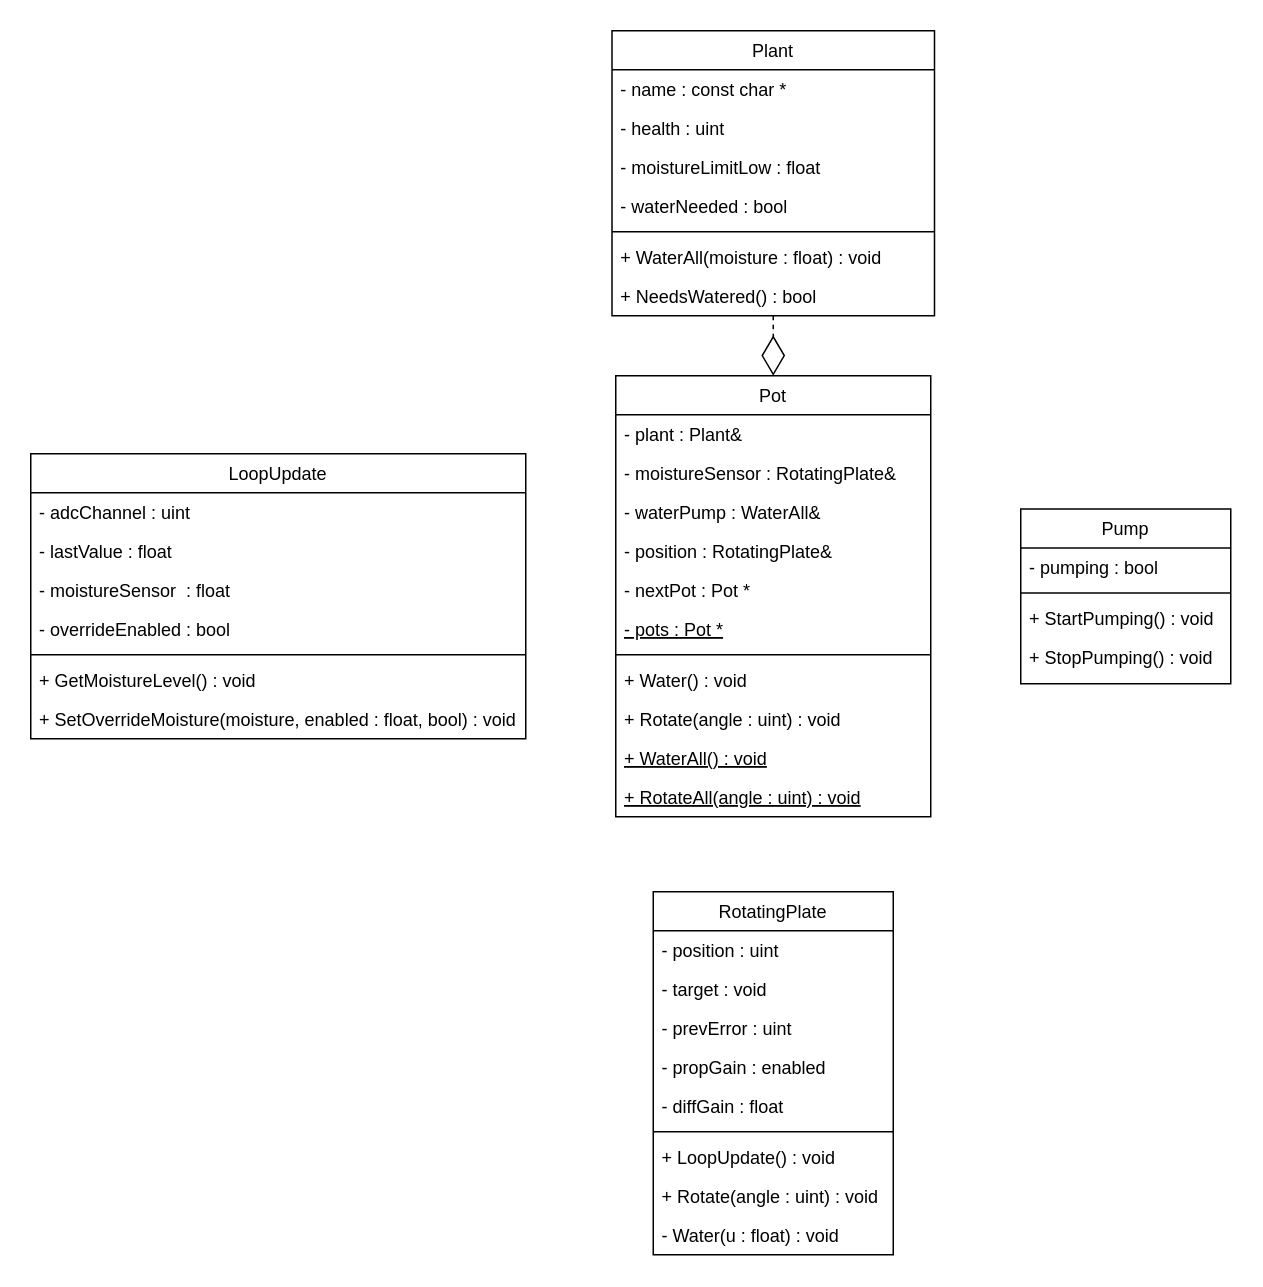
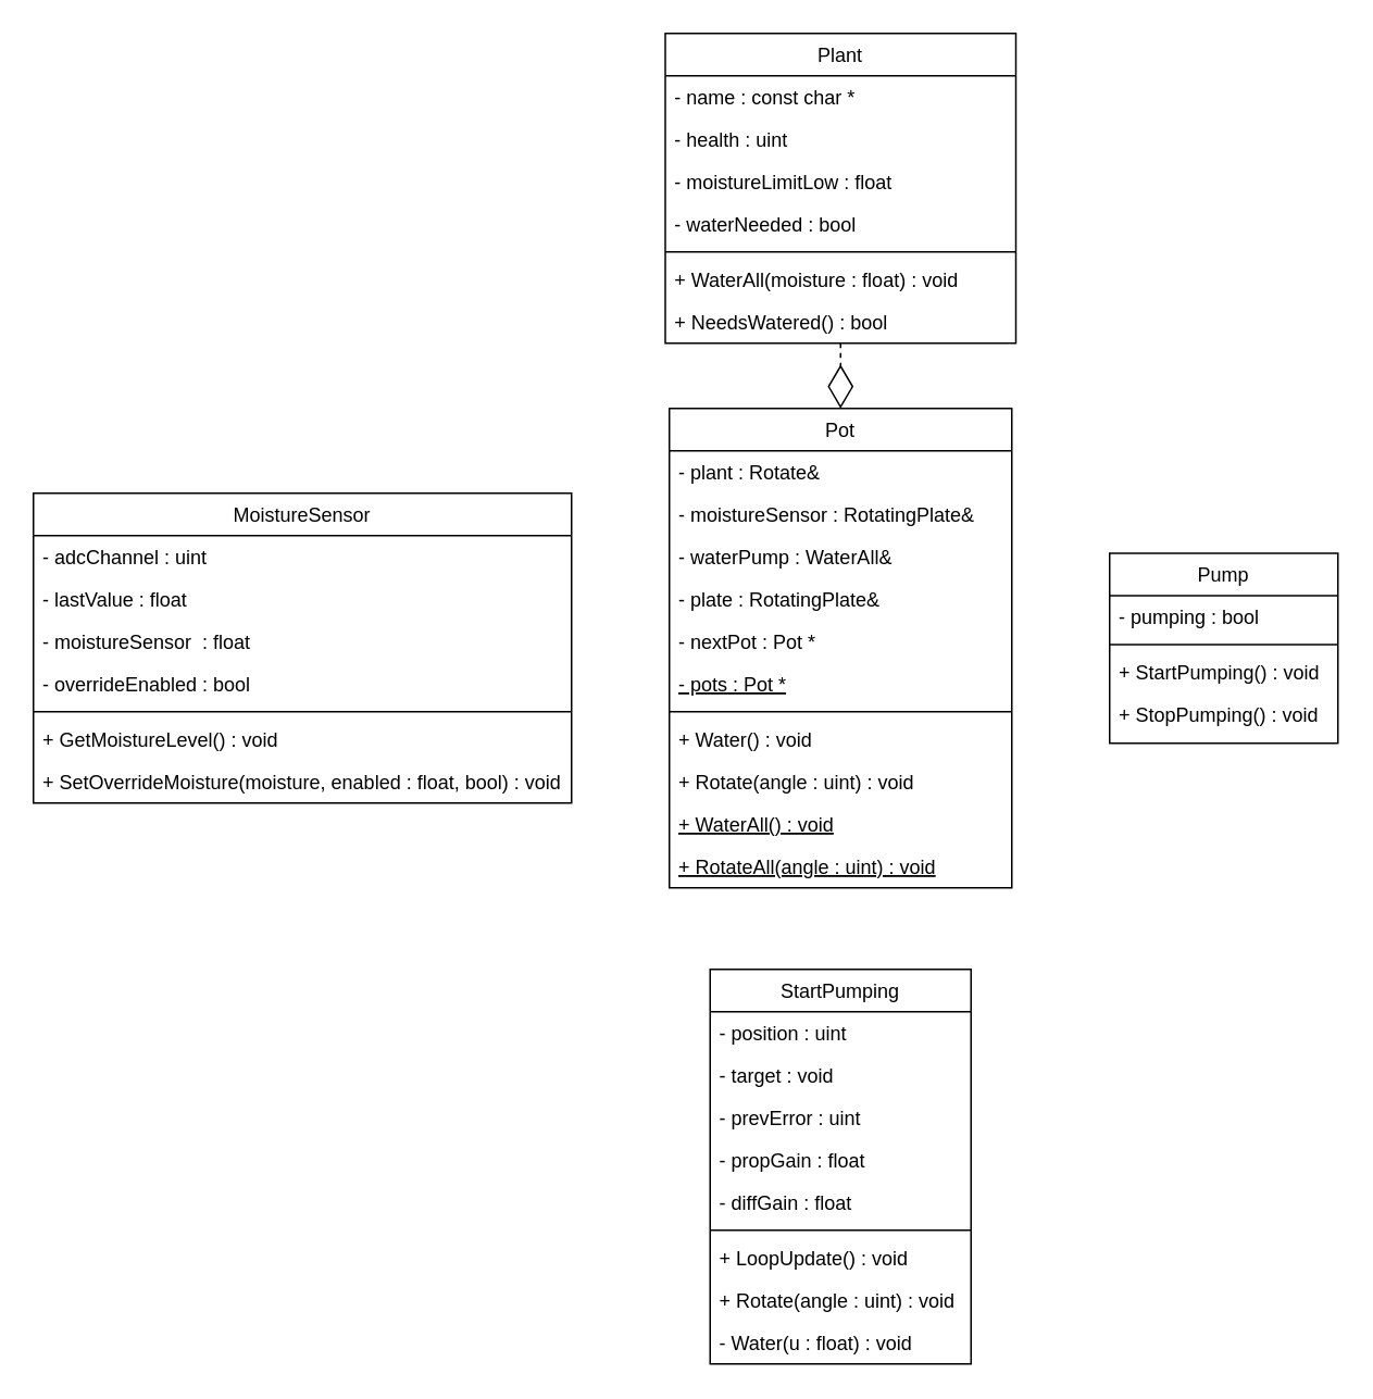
  <mxCell id="0" />
  <mxCell id="1" parent="0" />
  <mxCell id="2" value="Plant" style="swimlane;fontStyle=0;align=center;verticalAlign=top;childLayout=stackLayout;horizontal=1;startSize=26;horizontalStack=0;resizeParent=1;resizeLast=0;collapsible=1;marginBottom=0;rounded=0;shadow=0;strokeWidth=1;" parent="1" vertex="1"><mxGeometry x="407.5" y="20" width="215" height="190" as="geometry"><mxRectangle x="130" y="380" width="160" height="26" as="alternateBounds" /></mxGeometry></mxCell>
  <mxCell id="3" value="- name : const char *" style="text;align=left;verticalAlign=top;spacingLeft=4;spacingRight=4;overflow=hidden;rotatable=0;points=[[0,0.5],[1,0.5]];portConstraint=eastwest;" vertex="1" parent="2"><mxGeometry y="26" width="215" height="26" as="geometry" /></mxCell>
  <mxCell id="4" value="- health : uint" style="text;align=left;verticalAlign=top;spacingLeft=4;spacingRight=4;overflow=hidden;rotatable=0;points=[[0,0.5],[1,0.5]];portConstraint=eastwest;" parent="2" vertex="1"><mxGeometry y="52" width="215" height="26" as="geometry" /></mxCell>
  <mxCell id="5" value="- moistureLimitLow : float" style="text;align=left;verticalAlign=top;spacingLeft=4;spacingRight=4;overflow=hidden;rotatable=0;points=[[0,0.5],[1,0.5]];portConstraint=eastwest;rounded=0;shadow=0;html=0;" parent="2" vertex="1"><mxGeometry y="78" width="215" height="26" as="geometry" /></mxCell>
  <mxCell id="6" value="- waterNeeded : bool" style="text;align=left;verticalAlign=top;spacingLeft=4;spacingRight=4;overflow=hidden;rotatable=0;points=[[0,0.5],[1,0.5]];portConstraint=eastwest;rounded=0;shadow=0;html=0;" parent="2" vertex="1"><mxGeometry y="104" width="215" height="26" as="geometry" /></mxCell>
  <mxCell id="7" value="" style="line;html=1;strokeWidth=1;align=left;verticalAlign=middle;spacingTop=-1;spacingLeft=3;spacingRight=3;rotatable=0;labelPosition=right;points=[];portConstraint=eastwest;" parent="2" vertex="1"><mxGeometry y="130" width="215" height="8" as="geometry" /></mxCell>
  <mxCell id="8" value="+ WaterAll(moisture : float) : void" style="text;align=left;verticalAlign=top;spacingLeft=4;spacingRight=4;overflow=hidden;rotatable=0;points=[[0,0.5],[1,0.5]];portConstraint=eastwest;" parent="2" vertex="1"><mxGeometry y="138" width="215" height="26" as="geometry" /></mxCell>
  <mxCell id="9" value="+ NeedsWatered() : bool" style="text;align=left;verticalAlign=top;spacingLeft=4;spacingRight=4;overflow=hidden;rotatable=0;points=[[0,0.5],[1,0.5]];portConstraint=eastwest;" parent="2" vertex="1"><mxGeometry y="164" width="215" height="26" as="geometry" /></mxCell>
  <mxCell id="10" value="Pot" style="swimlane;fontStyle=0;align=center;verticalAlign=top;childLayout=stackLayout;horizontal=1;startSize=26;horizontalStack=0;resizeParent=1;resizeLast=0;collapsible=1;marginBottom=0;rounded=0;shadow=0;strokeWidth=1;" parent="1" vertex="1"><mxGeometry x="410" y="250" width="210" height="294" as="geometry"><mxRectangle x="550" y="140" width="160" height="26" as="alternateBounds" /></mxGeometry></mxCell>
- <mxCell id="11" value="- plant : Plant&amp;" style="text;align=left;verticalAlign=top;spacingLeft=4;spacingRight=4;overflow=hidden;rotatable=0;points=[[0,0.5],[1,0.5]];portConstraint=eastwest;" parent="10" vertex="1"><mxGeometry y="26" width="210" height="26" as="geometry" /></mxCell>
+ <mxCell id="11" value="- plant : Rotate&amp;" style="text;align=left;verticalAlign=top;spacingLeft=4;spacingRight=4;overflow=hidden;rotatable=0;points=[[0,0.5],[1,0.5]];portConstraint=eastwest;" parent="10" vertex="1"><mxGeometry y="26" width="210" height="26" as="geometry" /></mxCell>
  <mxCell id="12" value="- moistureSensor : RotatingPlate&amp;" style="text;align=left;verticalAlign=top;spacingLeft=4;spacingRight=4;overflow=hidden;rotatable=0;points=[[0,0.5],[1,0.5]];portConstraint=eastwest;rounded=0;shadow=0;html=0;" parent="10" vertex="1"><mxGeometry y="52" width="210" height="26" as="geometry" /></mxCell>
  <mxCell id="13" value="- waterPump : WaterAll&amp;" style="text;align=left;verticalAlign=top;spacingLeft=4;spacingRight=4;overflow=hidden;rotatable=0;points=[[0,0.5],[1,0.5]];portConstraint=eastwest;rounded=0;shadow=0;html=0;" parent="10" vertex="1"><mxGeometry y="78" width="210" height="26" as="geometry" /></mxCell>
- <mxCell id="14" value="- position : RotatingPlate&amp;" style="text;align=left;verticalAlign=top;spacingLeft=4;spacingRight=4;overflow=hidden;rotatable=0;points=[[0,0.5],[1,0.5]];portConstraint=eastwest;rounded=0;shadow=0;html=0;" parent="10" vertex="1"><mxGeometry y="104" width="210" height="26" as="geometry" /></mxCell>
+ <mxCell id="14" value="- plate : RotatingPlate&amp;" style="text;align=left;verticalAlign=top;spacingLeft=4;spacingRight=4;overflow=hidden;rotatable=0;points=[[0,0.5],[1,0.5]];portConstraint=eastwest;rounded=0;shadow=0;html=0;" parent="10" vertex="1"><mxGeometry y="104" width="210" height="26" as="geometry" /></mxCell>
  <mxCell id="15" value="- nextPot : Pot *" style="text;align=left;verticalAlign=top;spacingLeft=4;spacingRight=4;overflow=hidden;rotatable=0;points=[[0,0.5],[1,0.5]];portConstraint=eastwest;rounded=0;shadow=0;html=0;" vertex="1" parent="10"><mxGeometry y="130" width="210" height="26" as="geometry" /></mxCell>
  <mxCell id="16" value="- pots : Pot *" style="text;align=left;verticalAlign=top;spacingLeft=4;spacingRight=4;overflow=hidden;rotatable=0;points=[[0,0.5],[1,0.5]];portConstraint=eastwest;rounded=0;shadow=0;html=0;fontStyle=4" vertex="1" parent="10"><mxGeometry y="156" width="210" height="26" as="geometry" /></mxCell>
  <mxCell id="17" value="" style="line;html=1;strokeWidth=1;align=left;verticalAlign=middle;spacingTop=-1;spacingLeft=3;spacingRight=3;rotatable=0;labelPosition=right;points=[];portConstraint=eastwest;" parent="10" vertex="1"><mxGeometry y="182" width="210" height="8" as="geometry" /></mxCell>
  <mxCell id="18" value="+ Water() : void" style="text;align=left;verticalAlign=top;spacingLeft=4;spacingRight=4;overflow=hidden;rotatable=0;points=[[0,0.5],[1,0.5]];portConstraint=eastwest;" parent="10" vertex="1"><mxGeometry y="190" width="210" height="26" as="geometry" /></mxCell>
  <mxCell id="19" value="+ Rotate(angle : uint) : void" style="text;align=left;verticalAlign=top;spacingLeft=4;spacingRight=4;overflow=hidden;rotatable=0;points=[[0,0.5],[1,0.5]];portConstraint=eastwest;" parent="10" vertex="1"><mxGeometry y="216" width="210" height="26" as="geometry" /></mxCell>
  <mxCell id="20" value="+ WaterAll() : void" style="text;align=left;verticalAlign=top;spacingLeft=4;spacingRight=4;overflow=hidden;rotatable=0;points=[[0,0.5],[1,0.5]];portConstraint=eastwest;fontStyle=4" vertex="1" parent="10"><mxGeometry y="242" width="210" height="26" as="geometry" /></mxCell>
  <mxCell id="21" value="+ RotateAll(angle : uint) : void" style="text;align=left;verticalAlign=top;spacingLeft=4;spacingRight=4;overflow=hidden;rotatable=0;points=[[0,0.5],[1,0.5]];portConstraint=eastwest;fontStyle=4" vertex="1" parent="10"><mxGeometry y="268" width="210" height="26" as="geometry" /></mxCell>
  <mxCell id="22" value="" style="endArrow=diamondThin;endFill=0;endSize=24;html=1;dashed=1;" parent="1" source="2" target="10" edge="1"><mxGeometry width="160" relative="1" as="geometry"><mxPoint x="250" y="290" as="sourcePoint" /><mxPoint x="410" y="290" as="targetPoint" /></mxGeometry></mxCell>
  <mxCell id="23" value="Pump" style="swimlane;fontStyle=0;align=center;verticalAlign=top;childLayout=stackLayout;horizontal=1;startSize=26;horizontalStack=0;resizeParent=1;resizeLast=0;collapsible=1;marginBottom=0;rounded=0;shadow=0;strokeWidth=1;" parent="1" vertex="1"><mxGeometry x="680" y="338.75" width="140" height="116.5" as="geometry"><mxRectangle x="130" y="380" width="160" height="26" as="alternateBounds" /></mxGeometry></mxCell>
  <mxCell id="24" value="- pumping : bool" style="text;align=left;verticalAlign=top;spacingLeft=4;spacingRight=4;overflow=hidden;rotatable=0;points=[[0,0.5],[1,0.5]];portConstraint=eastwest;rounded=0;shadow=0;html=0;" parent="23" vertex="1"><mxGeometry y="26" width="140" height="26" as="geometry" /></mxCell>
  <mxCell id="25" value="" style="line;html=1;strokeWidth=1;align=left;verticalAlign=middle;spacingTop=-1;spacingLeft=3;spacingRight=3;rotatable=0;labelPosition=right;points=[];portConstraint=eastwest;" parent="23" vertex="1"><mxGeometry y="52" width="140" height="8" as="geometry" /></mxCell>
  <mxCell id="26" value="+ StartPumping() : void" style="text;align=left;verticalAlign=top;spacingLeft=4;spacingRight=4;overflow=hidden;rotatable=0;points=[[0,0.5],[1,0.5]];portConstraint=eastwest;" parent="23" vertex="1"><mxGeometry y="60" width="140" height="26" as="geometry" /></mxCell>
  <mxCell id="27" value="+ StopPumping() : void" style="text;align=left;verticalAlign=top;spacingLeft=4;spacingRight=4;overflow=hidden;rotatable=0;points=[[0,0.5],[1,0.5]];portConstraint=eastwest;" parent="23" vertex="1"><mxGeometry y="86" width="140" height="26" as="geometry" /></mxCell>
- <mxCell id="28" value="LoopUpdate" style="swimlane;fontStyle=0;align=center;verticalAlign=top;childLayout=stackLayout;horizontal=1;startSize=26;horizontalStack=0;resizeParent=1;resizeLast=0;collapsible=1;marginBottom=0;rounded=0;shadow=0;strokeWidth=1;" parent="1" vertex="1"><mxGeometry x="20" y="302" width="330" height="190" as="geometry"><mxRectangle x="130" y="380" width="160" height="26" as="alternateBounds" /></mxGeometry></mxCell>
+ <mxCell id="28" value="MoistureSensor" style="swimlane;fontStyle=0;align=center;verticalAlign=top;childLayout=stackLayout;horizontal=1;startSize=26;horizontalStack=0;resizeParent=1;resizeLast=0;collapsible=1;marginBottom=0;rounded=0;shadow=0;strokeWidth=1;" parent="1" vertex="1"><mxGeometry x="20" y="302" width="330" height="190" as="geometry"><mxRectangle x="130" y="380" width="160" height="26" as="alternateBounds" /></mxGeometry></mxCell>
  <mxCell id="29" value="- adcChannel : uint" style="text;align=left;verticalAlign=top;spacingLeft=4;spacingRight=4;overflow=hidden;rotatable=0;points=[[0,0.5],[1,0.5]];portConstraint=eastwest;" parent="28" vertex="1"><mxGeometry y="26" width="330" height="26" as="geometry" /></mxCell>
  <mxCell id="30" value="- lastValue : float" style="text;align=left;verticalAlign=top;spacingLeft=4;spacingRight=4;overflow=hidden;rotatable=0;points=[[0,0.5],[1,0.5]];portConstraint=eastwest;rounded=0;shadow=0;html=0;" parent="28" vertex="1"><mxGeometry y="52" width="330" height="26" as="geometry" /></mxCell>
  <mxCell id="31" value="- moistureSensor  : float" style="text;align=left;verticalAlign=top;spacingLeft=4;spacingRight=4;overflow=hidden;rotatable=0;points=[[0,0.5],[1,0.5]];portConstraint=eastwest;rounded=0;shadow=0;html=0;" parent="28" vertex="1"><mxGeometry y="78" width="330" height="26" as="geometry" /></mxCell>
  <mxCell id="32" value="- overrideEnabled : bool" style="text;align=left;verticalAlign=top;spacingLeft=4;spacingRight=4;overflow=hidden;rotatable=0;points=[[0,0.5],[1,0.5]];portConstraint=eastwest;rounded=0;shadow=0;html=0;" parent="28" vertex="1"><mxGeometry y="104" width="330" height="26" as="geometry" /></mxCell>
  <mxCell id="33" value="" style="line;html=1;strokeWidth=1;align=left;verticalAlign=middle;spacingTop=-1;spacingLeft=3;spacingRight=3;rotatable=0;labelPosition=right;points=[];portConstraint=eastwest;" parent="28" vertex="1"><mxGeometry y="130" width="330" height="8" as="geometry" /></mxCell>
  <mxCell id="34" value="+ GetMoistureLevel() : void" style="text;align=left;verticalAlign=top;spacingLeft=4;spacingRight=4;overflow=hidden;rotatable=0;points=[[0,0.5],[1,0.5]];portConstraint=eastwest;" parent="28" vertex="1"><mxGeometry y="138" width="330" height="26" as="geometry" /></mxCell>
  <mxCell id="35" value="+ SetOverrideMoisture(moisture, enabled : float, bool) : void" style="text;align=left;verticalAlign=top;spacingLeft=4;spacingRight=4;overflow=hidden;rotatable=0;points=[[0,0.5],[1,0.5]];portConstraint=eastwest;" parent="28" vertex="1"><mxGeometry y="164" width="330" height="26" as="geometry" /></mxCell>
- <mxCell id="36" value="RotatingPlate" style="swimlane;fontStyle=0;align=center;verticalAlign=top;childLayout=stackLayout;horizontal=1;startSize=26;horizontalStack=0;resizeParent=1;resizeLast=0;collapsible=1;marginBottom=0;rounded=0;shadow=0;strokeWidth=1;" parent="1" vertex="1"><mxGeometry x="435" y="594" width="160" height="242" as="geometry"><mxRectangle x="130" y="380" width="160" height="26" as="alternateBounds" /></mxGeometry></mxCell>
+ <mxCell id="36" value="StartPumping" style="swimlane;fontStyle=0;align=center;verticalAlign=top;childLayout=stackLayout;horizontal=1;startSize=26;horizontalStack=0;resizeParent=1;resizeLast=0;collapsible=1;marginBottom=0;rounded=0;shadow=0;strokeWidth=1;" parent="1" vertex="1"><mxGeometry x="435" y="594" width="160" height="242" as="geometry"><mxRectangle x="130" y="380" width="160" height="26" as="alternateBounds" /></mxGeometry></mxCell>
  <mxCell id="37" value="- position : uint" style="text;align=left;verticalAlign=top;spacingLeft=4;spacingRight=4;overflow=hidden;rotatable=0;points=[[0,0.5],[1,0.5]];portConstraint=eastwest;" parent="36" vertex="1"><mxGeometry y="26" width="160" height="26" as="geometry" /></mxCell>
  <mxCell id="38" value="- target : void" style="text;align=left;verticalAlign=top;spacingLeft=4;spacingRight=4;overflow=hidden;rotatable=0;points=[[0,0.5],[1,0.5]];portConstraint=eastwest;rounded=0;shadow=0;html=0;" parent="36" vertex="1"><mxGeometry y="52" width="160" height="26" as="geometry" /></mxCell>
  <mxCell id="39" value="- prevError : uint" style="text;align=left;verticalAlign=top;spacingLeft=4;spacingRight=4;overflow=hidden;rotatable=0;points=[[0,0.5],[1,0.5]];portConstraint=eastwest;rounded=0;shadow=0;html=0;" parent="36" vertex="1"><mxGeometry y="78" width="160" height="26" as="geometry" /></mxCell>
- <mxCell id="40" value="- propGain : enabled" style="text;align=left;verticalAlign=top;spacingLeft=4;spacingRight=4;overflow=hidden;rotatable=0;points=[[0,0.5],[1,0.5]];portConstraint=eastwest;rounded=0;shadow=0;html=0;" parent="36" vertex="1"><mxGeometry y="104" width="160" height="26" as="geometry" /></mxCell>
+ <mxCell id="40" value="- propGain : float" style="text;align=left;verticalAlign=top;spacingLeft=4;spacingRight=4;overflow=hidden;rotatable=0;points=[[0,0.5],[1,0.5]];portConstraint=eastwest;rounded=0;shadow=0;html=0;" parent="36" vertex="1"><mxGeometry y="104" width="160" height="26" as="geometry" /></mxCell>
  <mxCell id="41" value="- diffGain : float" style="text;align=left;verticalAlign=top;spacingLeft=4;spacingRight=4;overflow=hidden;rotatable=0;points=[[0,0.5],[1,0.5]];portConstraint=eastwest;rounded=0;shadow=0;html=0;" parent="36" vertex="1"><mxGeometry y="130" width="160" height="26" as="geometry" /></mxCell>
  <mxCell id="42" value="" style="line;html=1;strokeWidth=1;align=left;verticalAlign=middle;spacingTop=-1;spacingLeft=3;spacingRight=3;rotatable=0;labelPosition=right;points=[];portConstraint=eastwest;" parent="36" vertex="1"><mxGeometry y="156" width="160" height="8" as="geometry" /></mxCell>
  <mxCell id="43" value="+ LoopUpdate() : void" style="text;align=left;verticalAlign=top;spacingLeft=4;spacingRight=4;overflow=hidden;rotatable=0;points=[[0,0.5],[1,0.5]];portConstraint=eastwest;" vertex="1" parent="36"><mxGeometry y="164" width="160" height="26" as="geometry" /></mxCell>
  <mxCell id="44" value="+ Rotate(angle : uint) : void" style="text;align=left;verticalAlign=top;spacingLeft=4;spacingRight=4;overflow=hidden;rotatable=0;points=[[0,0.5],[1,0.5]];portConstraint=eastwest;" parent="36" vertex="1"><mxGeometry y="190" width="160" height="26" as="geometry" /></mxCell>
  <mxCell id="45" value="- Water(u : float) : void" style="text;align=left;verticalAlign=top;spacingLeft=4;spacingRight=4;overflow=hidden;rotatable=0;points=[[0,0.5],[1,0.5]];portConstraint=eastwest;" vertex="1" parent="36"><mxGeometry y="216" width="160" height="26" as="geometry" /></mxCell>
